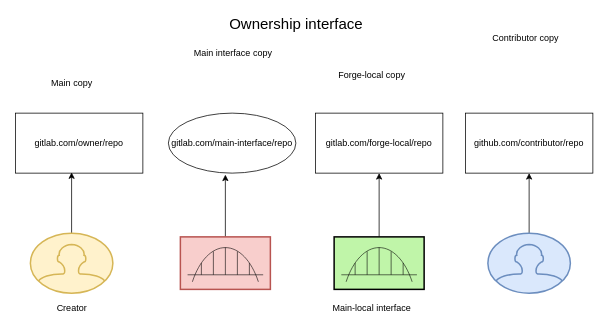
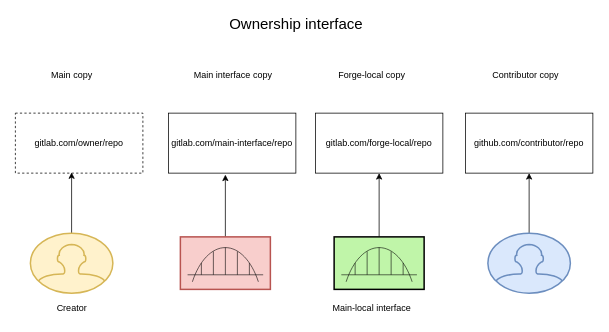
  <mxCell id="0" />
  <mxCell id="1" parent="0" />
- <mxCell id="2" value="gitlab.com/owner/repo" style="rounded=0;whiteSpace=wrap;html=1;" parent="1" vertex="1"><mxGeometry x="20" y="150" width="170" height="80" as="geometry" /></mxCell>
+ <mxCell id="2" value="gitlab.com/owner/repo" style="rounded=0;whiteSpace=wrap;html=1;dashed=1;" parent="1" vertex="1"><mxGeometry x="20" y="150" width="170" height="80" as="geometry" /></mxCell>
  <mxCell id="3" value="github.com/contributor/repo" style="rounded=0;whiteSpace=wrap;html=1;" parent="1" vertex="1"><mxGeometry x="620" y="150" width="170" height="80" as="geometry" /></mxCell>
- <mxCell id="4" value="gitlab.com/main-interface/repo" style="ellipse;whiteSpace=wrap;html=1;" parent="1" vertex="1"><mxGeometry x="224" y="150" width="170" height="80" as="geometry" /></mxCell>
+ <mxCell id="4" value="gitlab.com/main-interface/repo" style="rounded=0;whiteSpace=wrap;html=1;" parent="1" vertex="1"><mxGeometry x="224" y="150" width="170" height="80" as="geometry" /></mxCell>
  <mxCell id="5" value="gitlab.com/forge-local/repo" style="rounded=0;whiteSpace=wrap;html=1;" parent="1" vertex="1"><mxGeometry x="420" y="150" width="170" height="80" as="geometry" /></mxCell>
  <mxCell id="6" style="edgeStyle=orthogonalEdgeStyle;rounded=0;orthogonalLoop=1;jettySize=auto;html=1;entryX=0.5;entryY=1;entryDx=0;entryDy=0;" parent="1" source="7" target="5" edge="1"><mxGeometry relative="1" as="geometry" /></mxCell>
  <mxCell id="7" value="" style="strokeWidth=2;outlineConnect=0;dashed=0;align=center;html=1;fontSize=8;shape=mxgraph.eip.messaging_bridge;verticalLabelPosition=bottom;verticalAlign=top;fillColor=#c0f5a9;" parent="1" vertex="1"><mxGeometry x="445" y="315" width="120" height="70" as="geometry" /></mxCell>
  <mxCell id="8" style="edgeStyle=orthogonalEdgeStyle;rounded=0;orthogonalLoop=1;jettySize=auto;html=1;entryX=0.447;entryY=1.025;entryDx=0;entryDy=0;entryPerimeter=0;" parent="1" source="9" target="4" edge="1"><mxGeometry relative="1" as="geometry" /></mxCell>
  <mxCell id="9" value="" style="strokeWidth=2;outlineConnect=0;dashed=0;align=center;html=1;fontSize=8;shape=mxgraph.eip.messaging_bridge;verticalLabelPosition=bottom;verticalAlign=top;fillColor=#f8cecc;strokeColor=#b85450;" parent="1" vertex="1"><mxGeometry x="240" y="315" width="120" height="70" as="geometry" /></mxCell>
  <mxCell id="10" style="edgeStyle=orthogonalEdgeStyle;rounded=0;orthogonalLoop=1;jettySize=auto;html=1;entryX=0.441;entryY=0.988;entryDx=0;entryDy=0;entryPerimeter=0;" parent="1" source="11" target="2" edge="1"><mxGeometry relative="1" as="geometry" /></mxCell>
  <mxCell id="11" value="" style="html=1;verticalLabelPosition=bottom;align=center;labelBackgroundColor=#ffffff;verticalAlign=top;strokeWidth=2;strokeColor=#d6b656;shadow=0;dashed=0;shape=mxgraph.ios7.icons.user;fillColor=#fff2cc;" parent="1" vertex="1"><mxGeometry x="40" y="310" width="110" height="80" as="geometry" /></mxCell>
  <mxCell id="12" style="edgeStyle=orthogonalEdgeStyle;rounded=0;orthogonalLoop=1;jettySize=auto;html=1;entryX=0.5;entryY=1;entryDx=0;entryDy=0;" parent="1" source="13" target="3" edge="1"><mxGeometry relative="1" as="geometry" /></mxCell>
  <mxCell id="13" value="" style="html=1;verticalLabelPosition=bottom;align=center;labelBackgroundColor=#ffffff;verticalAlign=top;strokeWidth=2;strokeColor=#6c8ebf;shadow=0;dashed=0;shape=mxgraph.ios7.icons.user;fillColor=#dae8fc;" parent="1" vertex="1"><mxGeometry x="650" y="310" width="110" height="80" as="geometry" /></mxCell>
  <mxCell id="14" value="Creator&lt;br&gt;" style="text;html=1;align=center;verticalAlign=middle;resizable=0;points=[];autosize=1;strokeColor=none;" parent="1" vertex="1"><mxGeometry x="65" y="400" width="60" height="20" as="geometry" /></mxCell>
- <mxCell id="15" value="Main copy" style="text;html=1;align=center;verticalAlign=middle;resizable=0;points=[];autosize=1;strokeColor=none;" parent="1" vertex="1"><mxGeometry x="60" y="100" width="70" height="20" as="geometry" /></mxCell>
- <mxCell id="16" value="Main interface copy" style="text;html=1;align=center;verticalAlign=middle;resizable=0;points=[];autosize=1;strokeColor=none;" parent="1" vertex="1"><mxGeometry x="250" y="60" width="120" height="20" as="geometry" /></mxCell>
+ <mxCell id="15" value="Main copy" style="text;html=1;align=center;verticalAlign=middle;resizable=0;points=[];autosize=1;strokeColor=none;" parent="1" vertex="1"><mxGeometry x="60" y="90" width="70" height="20" as="geometry" /></mxCell>
+ <mxCell id="16" value="Main interface copy" style="text;html=1;align=center;verticalAlign=middle;resizable=0;points=[];autosize=1;strokeColor=none;" parent="1" vertex="1"><mxGeometry x="250" y="90" width="120" height="20" as="geometry" /></mxCell>
  <mxCell id="17" value="Forge-local copy&lt;br&gt;" style="text;html=1;align=center;verticalAlign=middle;resizable=0;points=[];autosize=1;strokeColor=none;" parent="1" vertex="1"><mxGeometry x="445" y="90" width="100" height="20" as="geometry" /></mxCell>
- <mxCell id="18" value="Contributor copy&lt;br&gt;" style="text;html=1;align=center;verticalAlign=middle;resizable=0;points=[];autosize=1;strokeColor=none;" parent="1" vertex="1"><mxGeometry x="650" y="40" width="100" height="20" as="geometry" /></mxCell>
+ <mxCell id="18" value="Contributor copy&lt;br&gt;" style="text;html=1;align=center;verticalAlign=middle;resizable=0;points=[];autosize=1;strokeColor=none;" parent="1" vertex="1"><mxGeometry x="650" y="90" width="100" height="20" as="geometry" /></mxCell>
  <mxCell id="19" value="Main-local interface" style="text;html=1;align=center;verticalAlign=middle;resizable=0;points=[];autosize=1;strokeColor=none;" parent="1" vertex="1"><mxGeometry x="430" y="400" width="130" height="20" as="geometry" /></mxCell>
  <mxCell id="20" value="&lt;font style=&quot;font-size: 20px&quot;&gt;Ownership interface&lt;/font&gt;" style="text;html=1;align=center;verticalAlign=middle;resizable=0;points=[];autosize=1;strokeColor=none;" parent="1" vertex="1"><mxGeometry x="284" y="20" width="220" height="20" as="geometry" /></mxCell>
